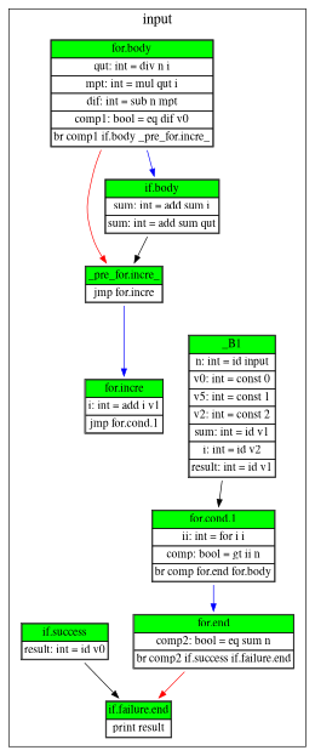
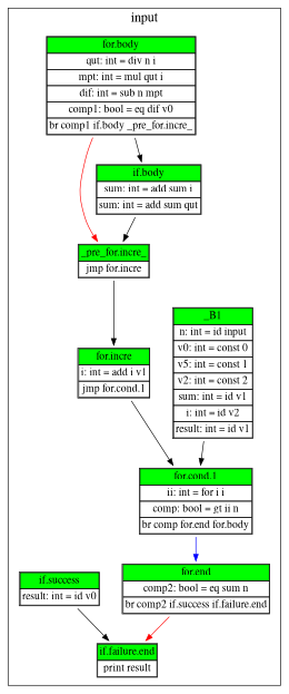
  digraph {
    fontname=Times
    fontsize=20
    penwidth=1
    node [fontname=Times fontsize=16 shape=plaintext]
    n1 [label=<<table cellspacing="0"> <tr><td bgcolor="Green">_B1</td></tr> <tr><td>n: int = id input</td></tr> <tr><td>v0: int = const 0</td></tr> <tr><td>v5: int = const 1</td></tr> <tr><td>v2: int = const 2</td></tr> <tr><td>sum: int = id v1</td></tr> <tr><td>i: int = id v2</td></tr> <tr><td>result: int = id v1</td></tr> </table>>]
    n2 [label=<<table cellspacing="0"> <tr><td bgcolor="Green">for.cond.1</td></tr> <tr><td>ii: int = for i i</td></tr> <tr><td>comp: bool = gt ii n</td></tr> <tr><td>br comp for.end for.body</td></tr> </table>>]
    n3 [label=<<table cellspacing="0"> <tr><td bgcolor="Green">_pre_for.incre_</td></tr> <tr><td>jmp for.incre</td></tr> </table>>]
    n4 [label=<<table cellspacing="0"> <tr><td bgcolor="Green">for.incre</td></tr> <tr><td>i: int = add i v1</td></tr> <tr><td>jmp for.cond.1</td></tr> </table>>]
    n5 [label=<<table cellspacing="0"> <tr><td bgcolor="Green">for.body</td></tr> <tr><td>qut: int = div n i</td></tr> <tr><td>mpt: int = mul qut i</td></tr> <tr><td>dif: int = sub n mpt</td></tr> <tr><td>comp1: bool = eq dif v0</td></tr> <tr><td>br comp1 if.body _pre_for.incre_</td></tr> </table>>]
    n6 [label=<<table cellspacing="0"> <tr><td bgcolor="Green">if.body</td></tr> <tr><td>sum: int = add sum i</td></tr> <tr><td>sum: int = add sum qut</td></tr> </table>>]
    n7 [label=<<table cellspacing="0"> <tr><td bgcolor="Green">for.end</td></tr> <tr><td>comp2: bool = eq sum n</td></tr> <tr><td>br comp2 if.success if.failure.end</td></tr> </table>>]
    n8 [label=<<table cellspacing="0"> <tr><td bgcolor="Green">if.failure.end</td></tr> <tr><td>print result</td></tr> </table>>]
    n9 [label=<<table cellspacing="0"> <tr><td bgcolor="Green">if.success</td></tr> <tr><td>result: int = id v0</td></tr> </table>>]
    subgraph cluster_1 {
      label=input
      n1
      n2
      n3
      n4
      n5
      n6
      n7
      n8
      n9
    }
    n1 -> n2
    n2 -> n7 [color=blue]
-   n3 -> n4 [color=blue]
+   n3 -> n4
+   n4 -> n2
    n5 -> n3 [color=red]
-   n5 -> n6 [color=blue]
+   n5 -> n6 [color=black]
    n6 -> n3
    n7 -> n8 [color=red]
    n9 -> n8
  }
